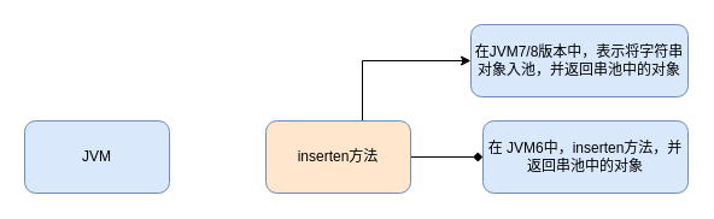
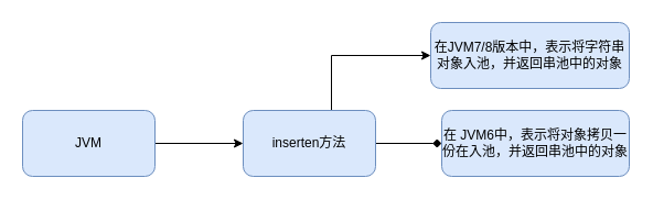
  <mxCell id="0" />
  <mxCell id="1" parent="0" />
+ <mxCell id="2" value="" style="edgeStyle=orthogonalEdgeStyle;rounded=0;orthogonalLoop=1;jettySize=auto;html=1;" edge="1" parent="1" source="3" target="6"><mxGeometry relative="1" as="geometry" /></mxCell>
  <mxCell id="3" value="JVM" style="rounded=1;whiteSpace=wrap;html=1;fillColor=#dae8fc;strokeColor=#6c8ebf;" vertex="1" parent="1"><mxGeometry x="20" y="100" width="120" height="60" as="geometry" /></mxCell>
  <mxCell id="4" value="" style="edgeStyle=orthogonalEdgeStyle;rounded=0;orthogonalLoop=1;jettySize=auto;html=1;" edge="1" parent="1" source="6" target="7"><mxGeometry relative="1" as="geometry"><Array as="points"><mxPoint x="300" y="50" /></Array></mxGeometry></mxCell>
  <mxCell id="5" value="" style="edgeStyle=orthogonalEdgeStyle;rounded=0;orthogonalLoop=1;jettySize=auto;html=1;endArrow=diamond;" edge="1" parent="1" source="6" target="8"><mxGeometry relative="1" as="geometry" /></mxCell>
- <mxCell id="6" value="inserten方法" style="whiteSpace=wrap;html=1;rounded=1;strokeColor=#6c8ebf;fillColor=#ffe6cc;" vertex="1" parent="1"><mxGeometry x="220" y="100" width="120" height="60" as="geometry" /></mxCell>
+ <mxCell id="6" value="inserten方法" style="whiteSpace=wrap;html=1;rounded=1;strokeColor=#6c8ebf;fillColor=#dae8fc;" vertex="1" parent="1"><mxGeometry x="220" y="100" width="120" height="60" as="geometry" /></mxCell>
  <mxCell id="7" value="在JVM7/8版本中，表示将字符串对象入池，并返回串池中的对象" style="whiteSpace=wrap;html=1;rounded=1;strokeColor=#6c8ebf;fillColor=#dae8fc;" vertex="1" parent="1"><mxGeometry x="390" y="20" width="180" height="60" as="geometry" /></mxCell>
- <mxCell id="8" value="在 JVM6中，inserten方法，并返回串池中的对象" style="whiteSpace=wrap;html=1;rounded=1;strokeColor=#6c8ebf;fillColor=#dae8fc;" vertex="1" parent="1"><mxGeometry x="400" y="100" width="170" height="60" as="geometry" /></mxCell>
+ <mxCell id="8" value="在 JVM6中，表示将对象拷贝一份在入池，并返回串池中的对象" style="whiteSpace=wrap;html=1;rounded=1;strokeColor=#6c8ebf;fillColor=#dae8fc;" vertex="1" parent="1"><mxGeometry x="400" y="100" width="170" height="60" as="geometry" /></mxCell>
